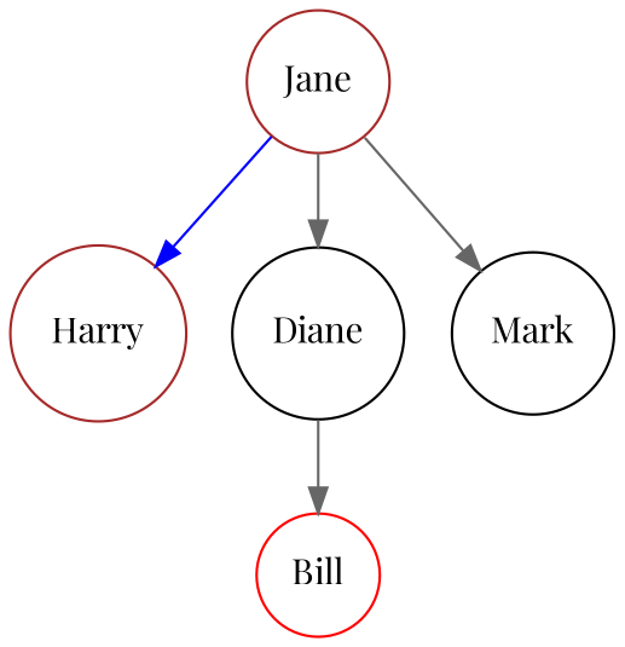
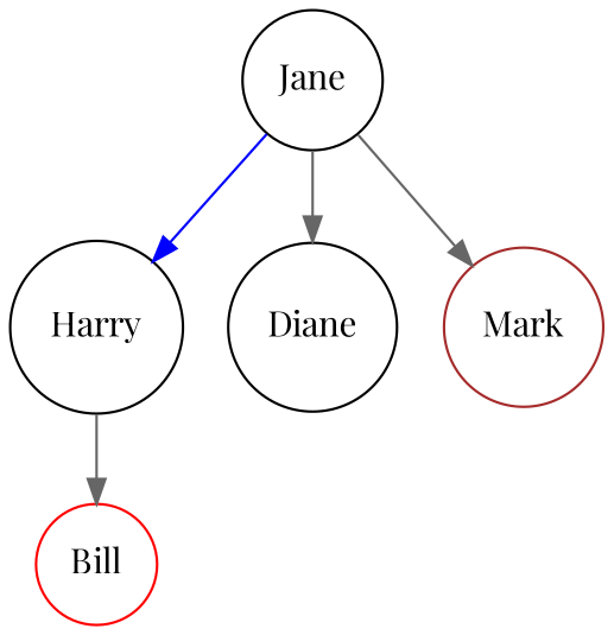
  digraph {
    fontname="Playfair Display"
    node [color=black fontname="Playfair Display" shape=circle]
    edge [color=gray40 fontname="Playfair Display"]
-   n1 [color=brown label=Harry]
+   n1 [label=Harry]
    n2 [color=red label=Bill]
-   n3 [color=brown label=Jane]
+   n3 [label=Jane]
    n4 [label=Diane]
-   n5 [label=Mark]
-   n4 -> n2
+   n5 [color=brown label=Mark]
+   n1 -> n2
    n3 -> n1 [color=blue]
    n3 -> n4
    n3 -> n5
  }
